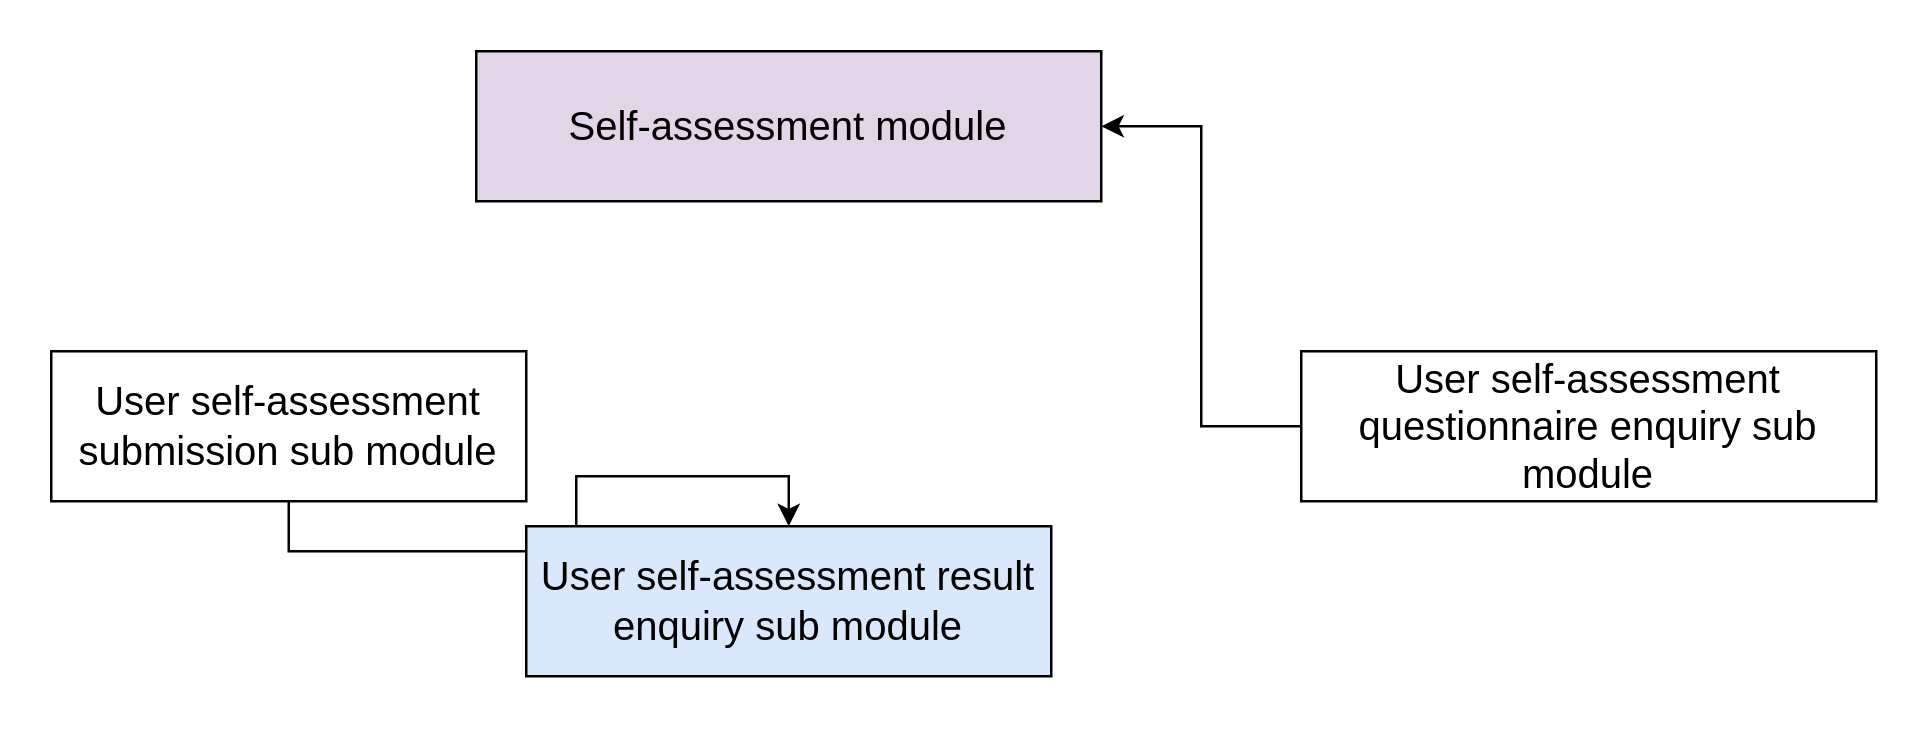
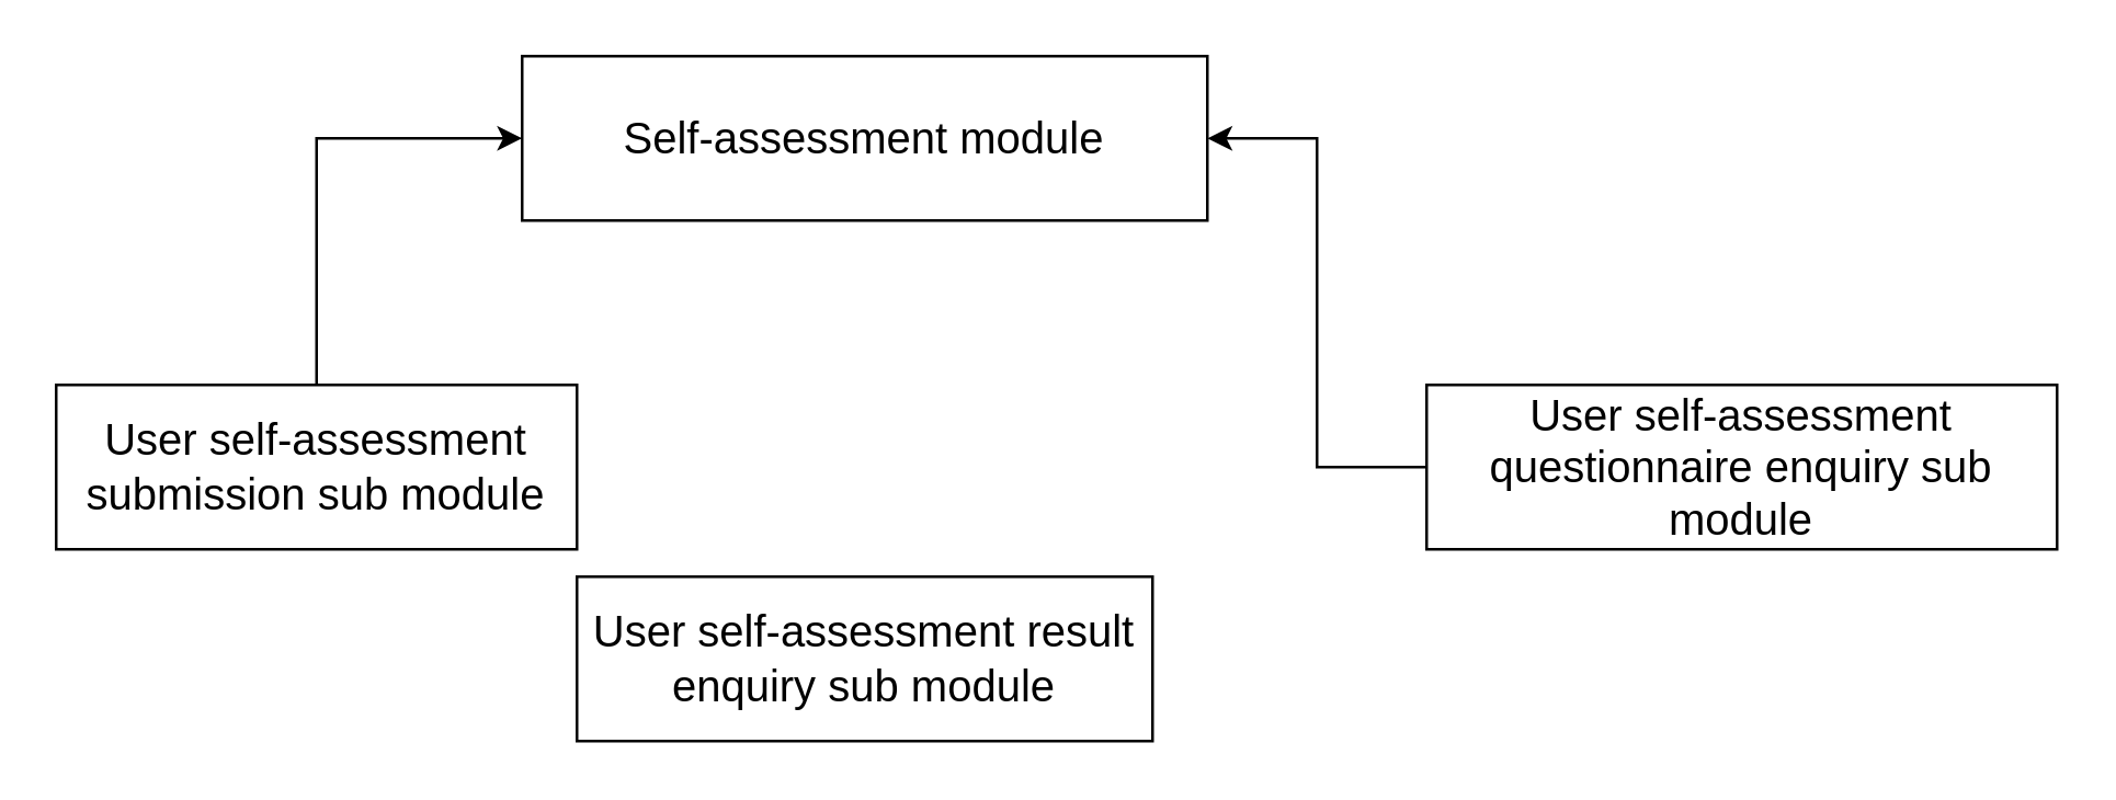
  <mxCell id="0" />
  <mxCell id="1" parent="0" />
- <mxCell id="2" value="&lt;p class=&quot;MsoNormal&quot; style=&quot;margin: 0cm ; font-size: medium ; font-family: &amp;#34;calibri&amp;#34; , sans-serif&quot;&gt;&lt;span lang=&quot;EN-HK&quot;&gt;Self-assessment module&lt;/span&gt;&lt;/p&gt;" style="rounded=0;whiteSpace=wrap;html=1;fillColor=#e1d5e7;" vertex="1" parent="1"><mxGeometry x="190" y="20" width="250" height="60" as="geometry" /></mxCell>
- <mxCell id="3" style="edgeStyle=orthogonalEdgeStyle;rounded=0;orthogonalLoop=1;jettySize=auto;html=1;" edge="1" parent="1" source="4" target="5"><mxGeometry relative="1" as="geometry" /></mxCell>
+ <mxCell id="2" value="&lt;p class=&quot;MsoNormal&quot; style=&quot;margin: 0cm ; font-size: medium ; font-family: &amp;#34;calibri&amp;#34; , sans-serif&quot;&gt;&lt;span lang=&quot;EN-HK&quot;&gt;Self-assessment module&lt;/span&gt;&lt;/p&gt;" style="rounded=0;whiteSpace=wrap;html=1;" vertex="1" parent="1"><mxGeometry x="190" y="20" width="250" height="60" as="geometry" /></mxCell>
+ <mxCell id="3" style="edgeStyle=orthogonalEdgeStyle;rounded=0;orthogonalLoop=1;jettySize=auto;html=1;entryX=0;entryY=0.5;entryDx=0;entryDy=0;" edge="1" parent="1" source="4" target="2"><mxGeometry relative="1" as="geometry" /></mxCell>
  <mxCell id="4" value="&lt;p class=&quot;MsoNormal&quot; style=&quot;margin: 0cm ; font-size: medium ; font-family: &amp;#34;calibri&amp;#34; , sans-serif&quot;&gt;&lt;span lang=&quot;EN-HK&quot;&gt;User self-assessment submission sub module&lt;/span&gt;&lt;/p&gt;" style="rounded=0;whiteSpace=wrap;html=1;" vertex="1" parent="1"><mxGeometry x="20" y="140" width="190" height="60" as="geometry" /></mxCell>
- <mxCell id="5" value="&lt;p class=&quot;MsoNormal&quot; style=&quot;margin: 0cm ; font-size: medium ; font-family: &amp;#34;calibri&amp;#34; , sans-serif&quot;&gt;&lt;span lang=&quot;EN-HK&quot;&gt;User self-assessment result enquiry sub module&lt;/span&gt;&lt;/p&gt;" style="rounded=0;whiteSpace=wrap;html=1;fillColor=#dae8fc;" vertex="1" parent="1"><mxGeometry x="210" y="210" width="210" height="60" as="geometry" /></mxCell>
+ <mxCell id="5" value="&lt;p class=&quot;MsoNormal&quot; style=&quot;margin: 0cm ; font-size: medium ; font-family: &amp;#34;calibri&amp;#34; , sans-serif&quot;&gt;&lt;span lang=&quot;EN-HK&quot;&gt;User self-assessment result enquiry sub module&lt;/span&gt;&lt;/p&gt;" style="rounded=0;whiteSpace=wrap;html=1;" vertex="1" parent="1"><mxGeometry x="210" y="210" width="210" height="60" as="geometry" /></mxCell>
  <mxCell id="6" style="edgeStyle=orthogonalEdgeStyle;rounded=0;orthogonalLoop=1;jettySize=auto;html=1;entryX=1;entryY=0.5;entryDx=0;entryDy=0;" edge="1" parent="1" source="7" target="2"><mxGeometry relative="1" as="geometry" /></mxCell>
  <mxCell id="7" value="&lt;p class=&quot;MsoNormal&quot; style=&quot;margin: 0cm ; font-size: medium ; font-family: &amp;#34;calibri&amp;#34; , sans-serif&quot;&gt;&lt;span lang=&quot;EN-HK&quot;&gt;User self-assessment questionnaire enquiry sub module&lt;/span&gt;&lt;/p&gt;" style="rounded=0;whiteSpace=wrap;html=1;" vertex="1" parent="1"><mxGeometry x="520" y="140" width="230" height="60" as="geometry" /></mxCell>
